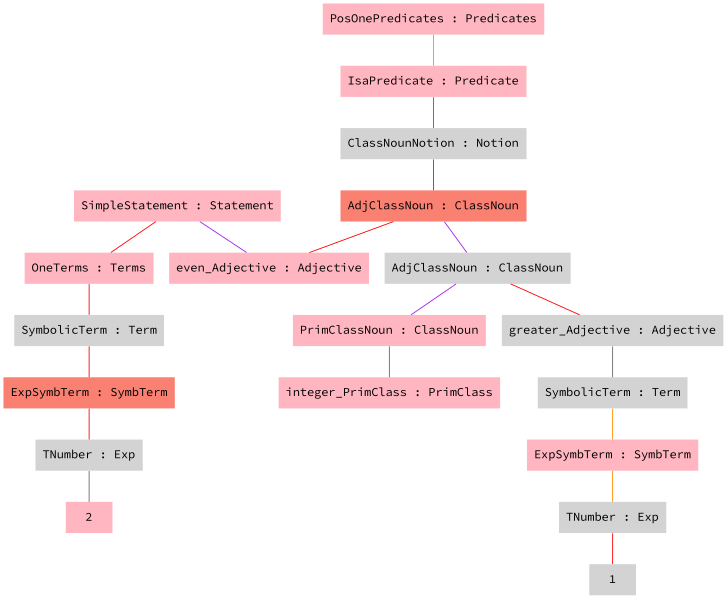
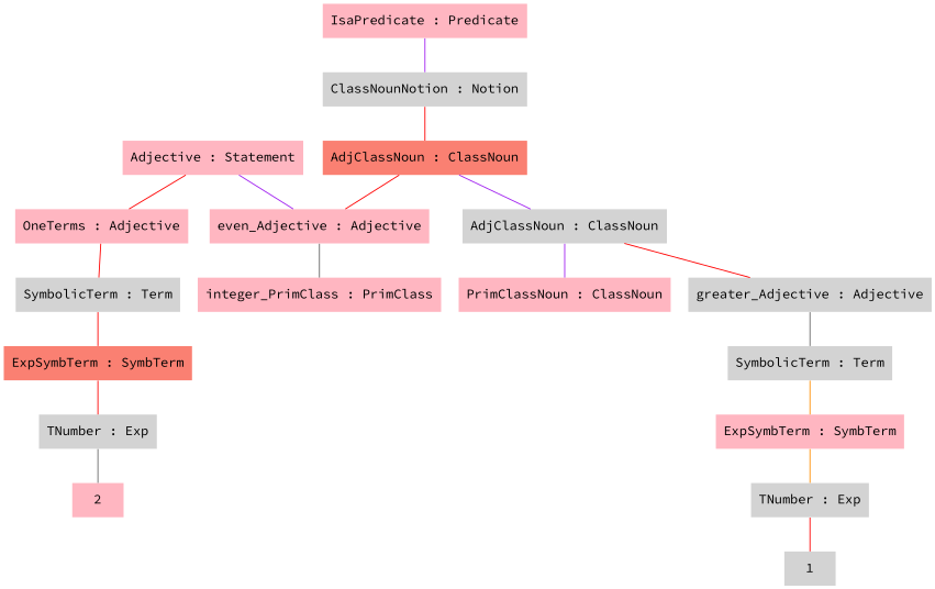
  graph {
    fontname="Source Code Pro"
    node [fillcolor=lightpink fontname="Source Code Pro" shape=plaintext style="solid,filled"]
    edge [color=red fontname="Source Code Pro" style=solid]
-   n1 [label="SimpleStatement : Statement"]
-   n2 [label="OneTerms : Terms"]
+   n1 [label="Adjective : Statement"]
+   n2 [label="OneTerms : Adjective"]
    n3 [label="even_Adjective : Adjective"]
    n4 [fillcolor=lightgrey label="SymbolicTerm : Term"]
-   n5 [label="PosOnePredicates : Predicates"]
    n6 [label="IsaPredicate : Predicate"]
    n7 [fillcolor=salmon label="ExpSymbTerm : SymbTerm"]
    n8 [fillcolor=lightgrey label="TNumber : Exp"]
    n9 [label=2]
    n10 [fillcolor=lightgrey label="ClassNounNotion : Notion"]
    n11 [fillcolor=salmon label="AdjClassNoun : ClassNoun"]
    n12 [fillcolor=lightgrey label="AdjClassNoun : ClassNoun"]
    n13 [label="PrimClassNoun : ClassNoun"]
    n14 [fillcolor=lightgrey label="greater_Adjective : Adjective"]
    n15 [label="integer_PrimClass : PrimClass"]
    n16 [fillcolor=lightgrey label="SymbolicTerm : Term"]
    n17 [label="ExpSymbTerm : SymbTerm"]
    n18 [fillcolor=lightgrey label="TNumber : Exp"]
    n19 [fillcolor=lightgrey label=1]
    n1 -- n2
    n1 -- n3 [color=purple]
    n2 -- n4
    n4 -- n7
-   n5 -- n6 [color=darkorange]
    n6 -- n10 [color=purple]
    n7 -- n8
    n8 -- n9 [color=gray40]
    n10 -- n11
    n11 -- n3
    n11 -- n12 [color=purple]
    n12 -- n13 [color=purple]
    n12 -- n14
-   n13 -- n15 [color=gray40]
+   n3 -- n15 [color=gray40]
    n14 -- n16 [color=gray40]
    n16 -- n17 [color=darkorange]
    n17 -- n18 [color=darkorange]
    n18 -- n19
  }
